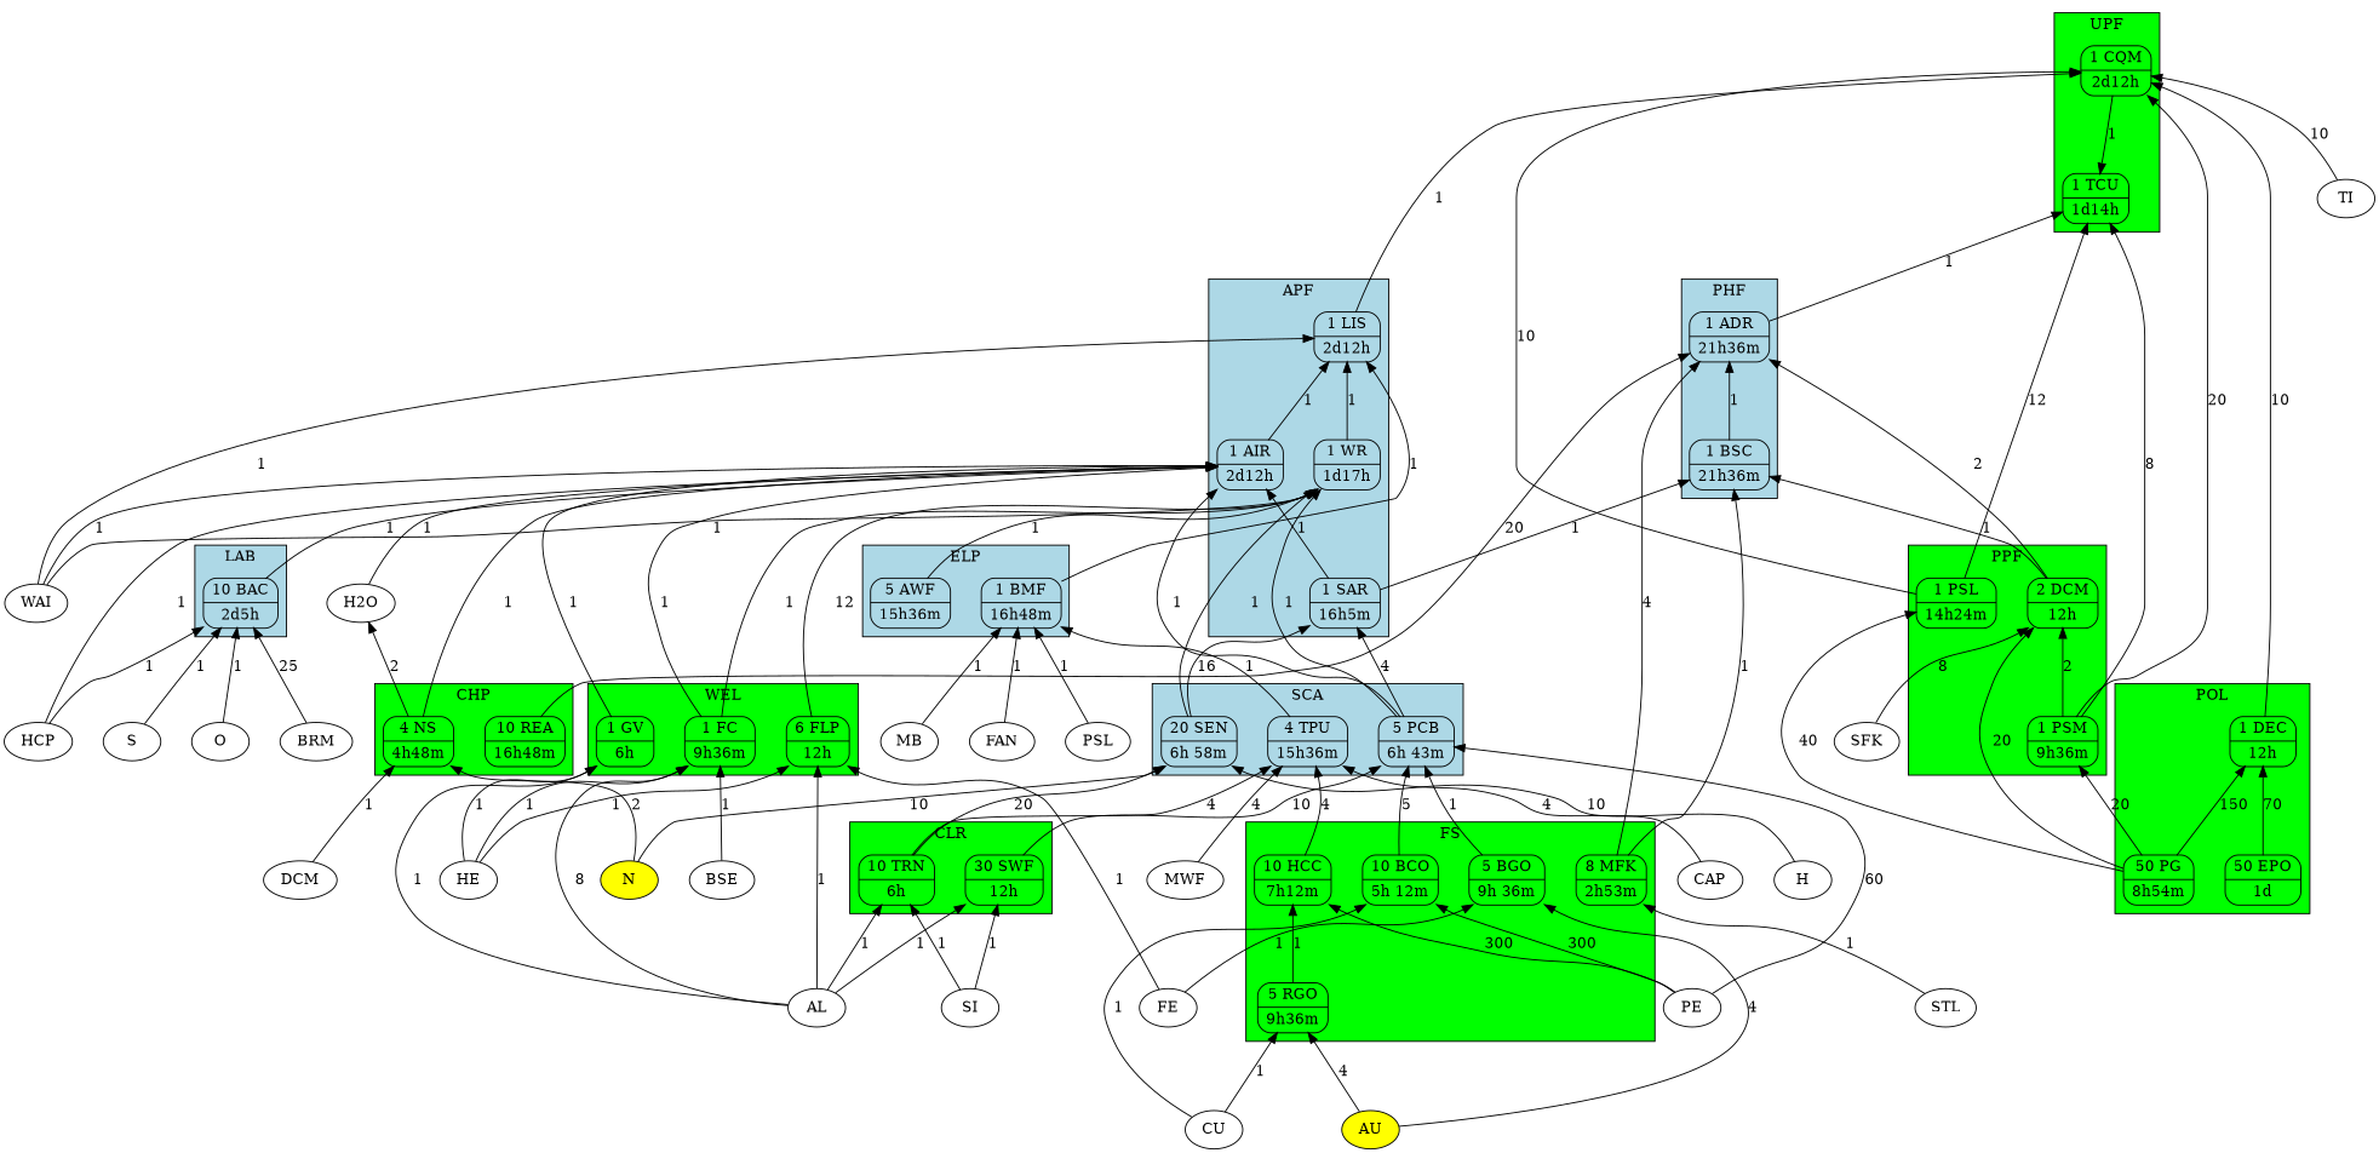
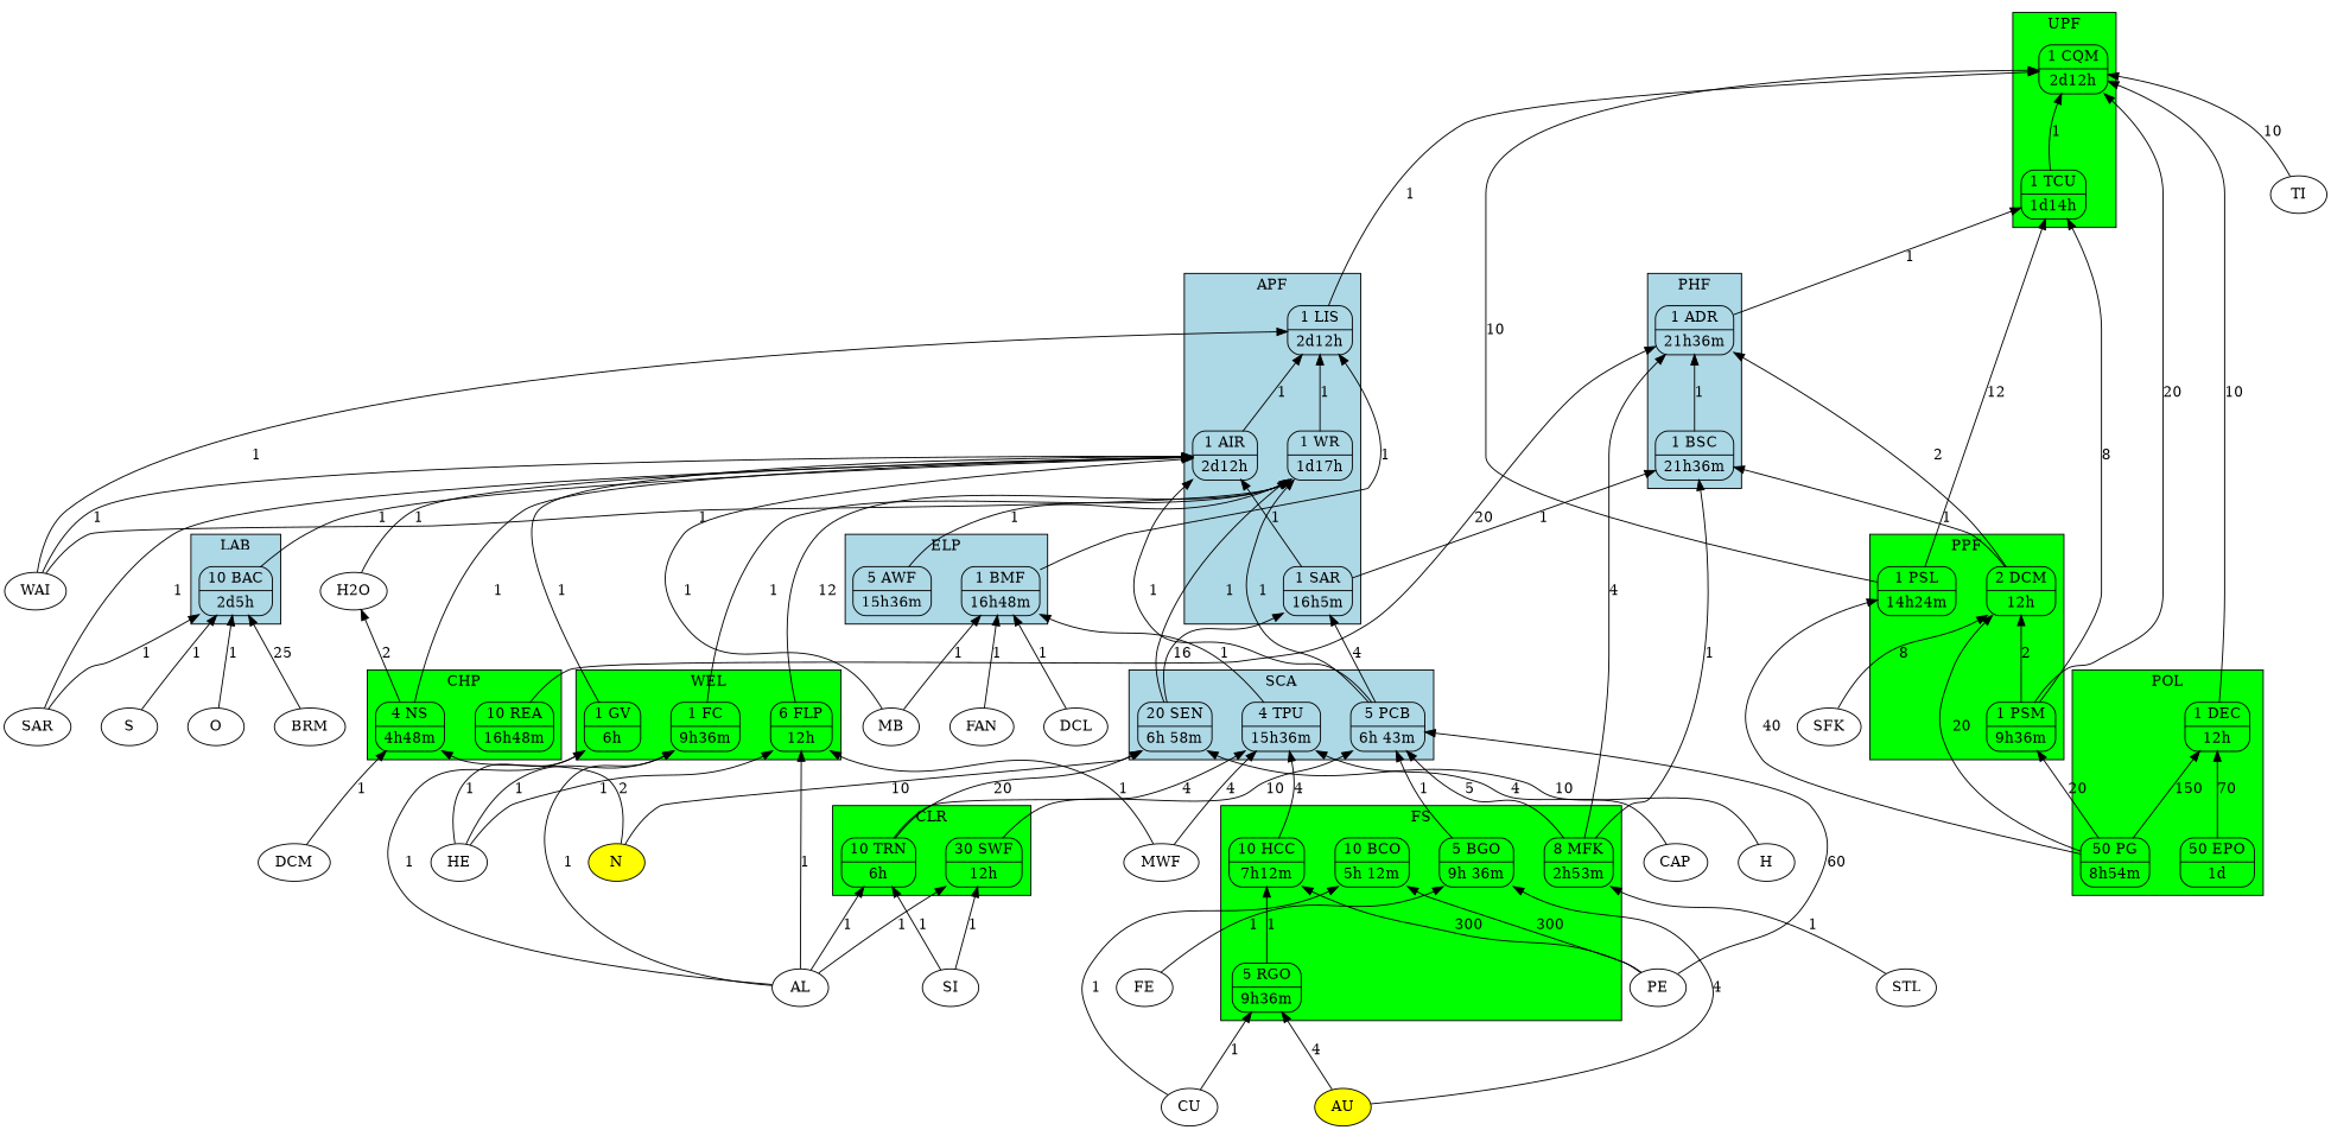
  strict digraph {
    nodesep=0.4
    ranksep=0.8
    node [shape=Mrecord]
    edge [dir=back]
    n1 [label="{1 CQM|2d12h}"]
    n2 [label="{1 TCU|1d14h}"]
    n3 [label="{1 LIS|2d12h}"]
    n4 [label="{1 WR|1d17h}"]
    n5 [label="{1 AIR|2d12h}"]
    n6 [label="{1 SAR|16h5m}"]
    n7 [label="{1 ADR|21h36m}"]
    n8 [label="{1 BSC|21h36m}"]
    n9 [label="{1 DEC|12h}"]
    n10 [label="{50 PG|8h54m}"]
    n11 [label="{50 EPO|1d}"]
    n12 [label="{5 PCB|6h 43m}"]
    n13 [label="{20 SEN|6h 58m}"]
    n14 [label="{4 TPU|15h36m}"]
    n15 [label="{1 BMF|16h48m}"]
    n16 [label="{5 AWF|15h36m}"]
    n17 [label="{30 SWF|12h}"]
    n18 [label="{10 TRN|6h}"]
    n19 [label="{8 MFK|2h53m}"]
    n20 [label="{10 BCO|5h 12m}"]
    n21 [label="{5 BGO|9h 36m}"]
    n22 [label="{10 HCC|7h12m}"]
    n23 [label="{5 RGO|9h36m}"]
    n24 [label="{10 BAC|2d5h}"]
    n25 [label="{4 NS|4h48m}"]
    n26 [label="{10 REA|16h48m}"]
    n27 [label="{6 FLP|12h}"]
    n28 [label="{1 FC|9h36m}"]
    n29 [label="{1 GV|6h}"]
    n30 [label="{1 PSL|14h24m}"]
    n31 [label="{1 PSM|9h36m}"]
    n32 [label="{2 DCM|12h}"]
    TI [shape=""]
    WAI [shape=""]
-   HCP [shape=""]
+   HCP [label=SAR shape=""]
    H2O [shape=""]
    PE [shape=""]
    H [shape=""]
    N [fillcolor=yellow style=filled shape=""]
    MWF [shape=""]
    CAP [shape=""]
    FAN [shape=""]
    MB [shape=""]
-   DCL [label=PSL shape=""]
+   DCL [shape=""]
    AL [shape=""]
    SI [shape=""]
    STL [shape=""]
    CU [shape=""]
    FE [shape=""]
    AU [fillcolor=yellow style=filled shape=""]
    S [shape=""]
    O [shape=""]
    BRM [shape=""]
    n54 [label=DCM shape=""]
    HE [shape=""]
-   BSE [shape=""]
    SFK [shape=""]
    subgraph cluster_1 {
      fillcolor=green
      label=UPF
      style=filled
      n1
      n2
    }
    subgraph cluster_2 {
      fillcolor=lightblue
      label=APF
      style=filled
      n3
      n4
      n5
      n6
    }
    subgraph cluster_3 {
      fillcolor=lightblue
      label=PHF
      style=filled
      n7
      n8
    }
    subgraph cluster_4 {
      fillcolor=green
      label=POL
      style=filled
      n9
      n10
      n11
    }
    subgraph cluster_5 {
      fillcolor=lightblue
      label=SCA
      style=filled
      n12
      n13
      n14
    }
    subgraph cluster_6 {
      fillcolor=lightblue
      label=ELP
      style=filled
      n15
      n16
    }
    subgraph cluster_7 {
      fillcolor=green
      label=CLR
      style=filled
      n17
      n18
    }
    subgraph cluster_8 {
      fillcolor=green
      label=FS
      style=filled
      n19
      n20
      n21
      n22
      n23
    }
    subgraph cluster_9 {
      fillcolor=lightblue
      label=LAB
      style=filled
      n24
    }
    subgraph cluster_10 {
      fillcolor=green
      label=CHP
      style=filled
      n25
      n26
    }
    subgraph cluster_11 {
      fillcolor=green
      label=WEL
      style=filled
      n27
      n28
      n29
    }
    subgraph cluster_12 {
      fillcolor=green
      label=PPF
      style=filled
      n30
      n31
      n32
    }
-   n2 -> n1 [label=1]
+   n1 -> n2 [label=1]
    n1 -> n3 [label=1]
    n1 -> n9 [label=10]
    n1 -> n30 [label=10]
    n1 -> n31 [label=20]
    n1 -> TI [label=10]
    n2 -> n7 [label=1]
    n2 -> n30 [label=12]
    n2 -> n31 [label=8]
    n3 -> n4 [label=1]
    n3 -> n5 [label=1]
    n3 -> n15 [label=1]
    n3 -> WAI [label=1]
    n4 -> n12 [label=1]
    n4 -> n13 [label=1]
    n4 -> n16 [label=1]
    n4 -> n27 [label=12]
    n4 -> n28 [label=1]
    n4 -> WAI [label=1]
    n5 -> n6 [label=1]
    n5 -> n12 [label=1]
    n5 -> n24 [label=1]
    n5 -> n25 [label=1]
-   n5 -> n28 [label=1]
+   n5 -> MB [label=1]
    n5 -> n29 [label=1]
    n5 -> WAI [label=1]
    n5 -> HCP [label=1]
    n5 -> H2O [label=1]
    n6 -> n12 [label=4]
    n6 -> n13 [label=16]
    n7 -> n8 [label=1]
    n7 -> n19 [label=4]
    n7 -> n26 [label=20]
    n7 -> n32 [label=2]
    n8 -> n6 [label=1]
    n8 -> n19 [label=1]
    n8 -> n32 [label=1]
    n9 -> n10 [label=150]
    n9 -> n11 [label=70]
    n12 -> n17 [label=10]
-   n12 -> n20 [label=5]
+   n12 -> n19 [label=5]
    n12 -> n21 [label=1]
    n12 -> PE [label=60]
    n13 -> n18 [label=20]
    n13 -> H [label=10]
    n13 -> N [label=10]
    n14 -> n18 [label=4]
    n14 -> n22 [label=4]
    n14 -> MWF [label=4]
    n14 -> CAP [label=4]
    n15 -> n14 [label=1]
    n15 -> FAN [label=1]
    n15 -> MB [label=1]
    n15 -> DCL [label=1]
    n17 -> AL [label=1]
    n17 -> SI [label=1]
    n18 -> AL [label=1]
    n18 -> SI [label=1]
    n19 -> STL [label=1]
    n20 -> PE [label=300]
    n20 -> CU [label=1]
    n21 -> FE [label=1]
    n21 -> AU [label=4]
    n22 -> n23 [label=1]
    n22 -> PE [label=300]
    n23 -> CU [label=1]
    n23 -> AU [label=4]
    n24 -> HCP [label=1]
    n24 -> S [label=1]
    n24 -> O [label=1]
    n24 -> BRM [label=25]
    n25 -> N [label=2]
    n25 -> n54 [label=1]
    n27 -> AL [label=1]
-   n27 -> FE [label=1]
+   n27 -> MWF [label=1]
    n27 -> HE [label=1]
-   n28 -> AL [label=8]
+   n28 -> AL [label=1]
    n28 -> HE [label=1]
-   n28 -> BSE [label=1]
    n29 -> AL [label=1]
    n29 -> HE [label=1]
    n30 -> n10 [label=40]
    n31 -> n10 [label=20]
    n32 -> n10 [label=20]
    n32 -> n31 [label=2]
    n32 -> SFK [label=8]
    H2O -> n25 [label=2]
  }
